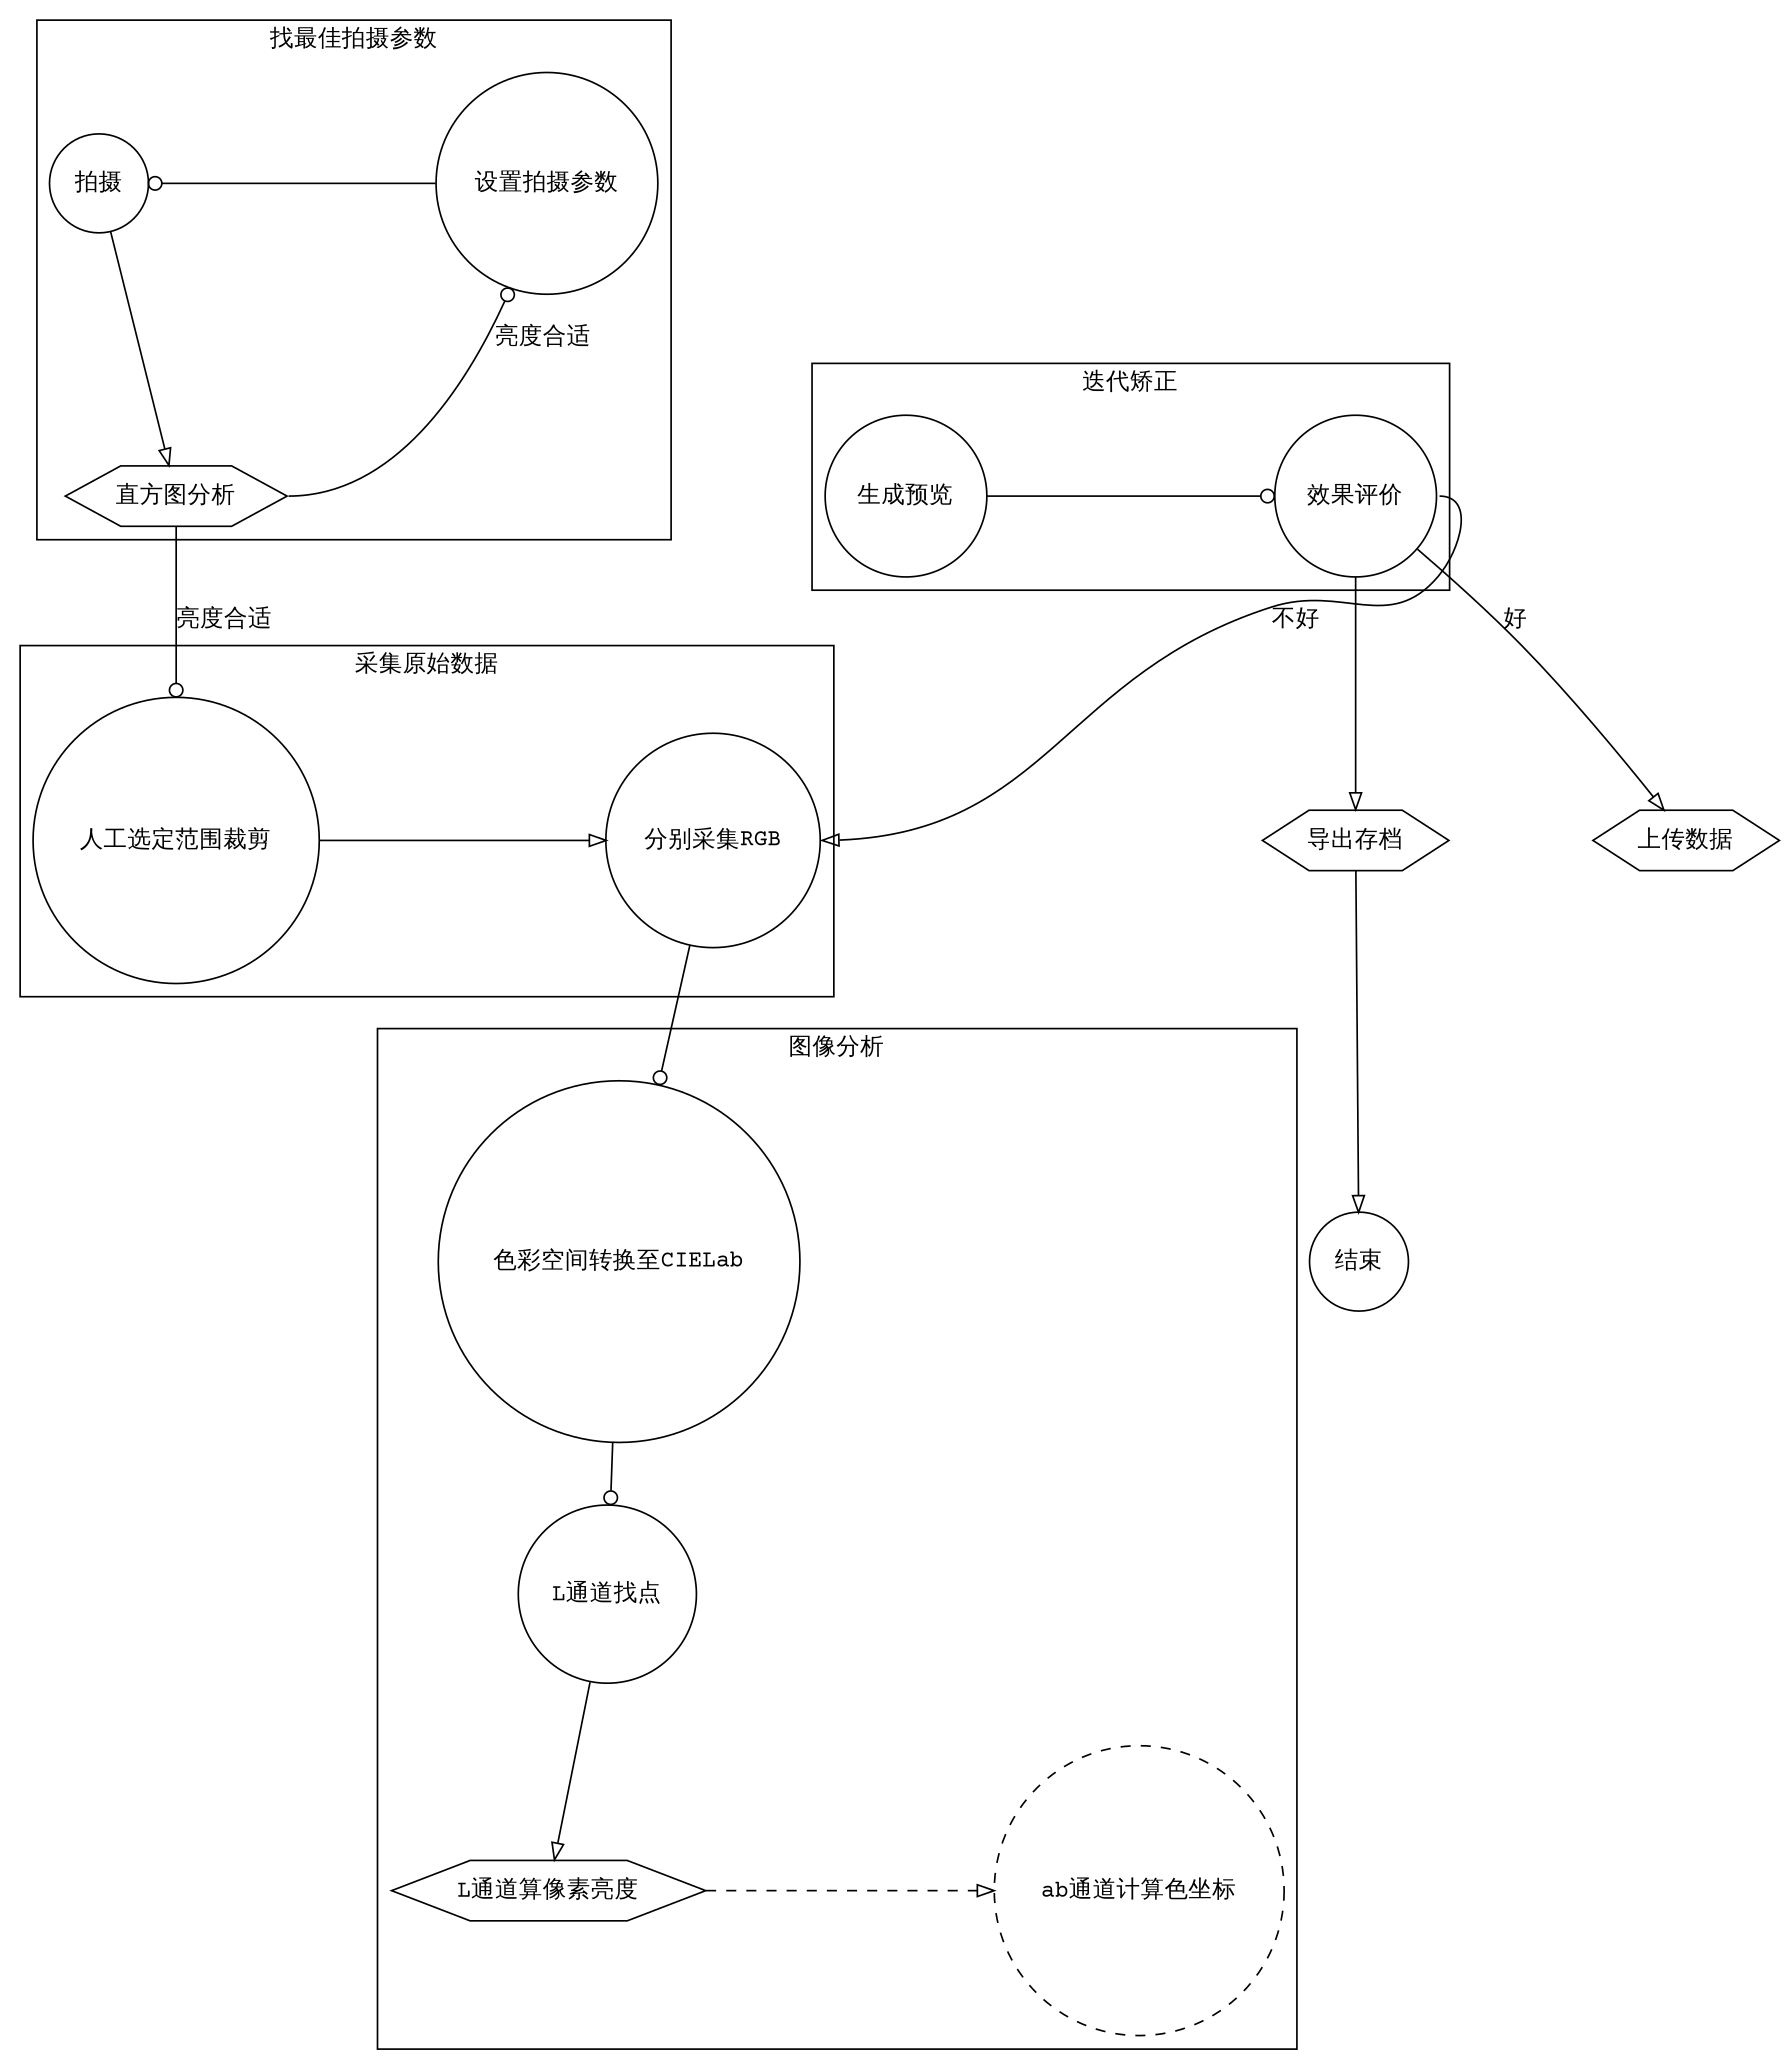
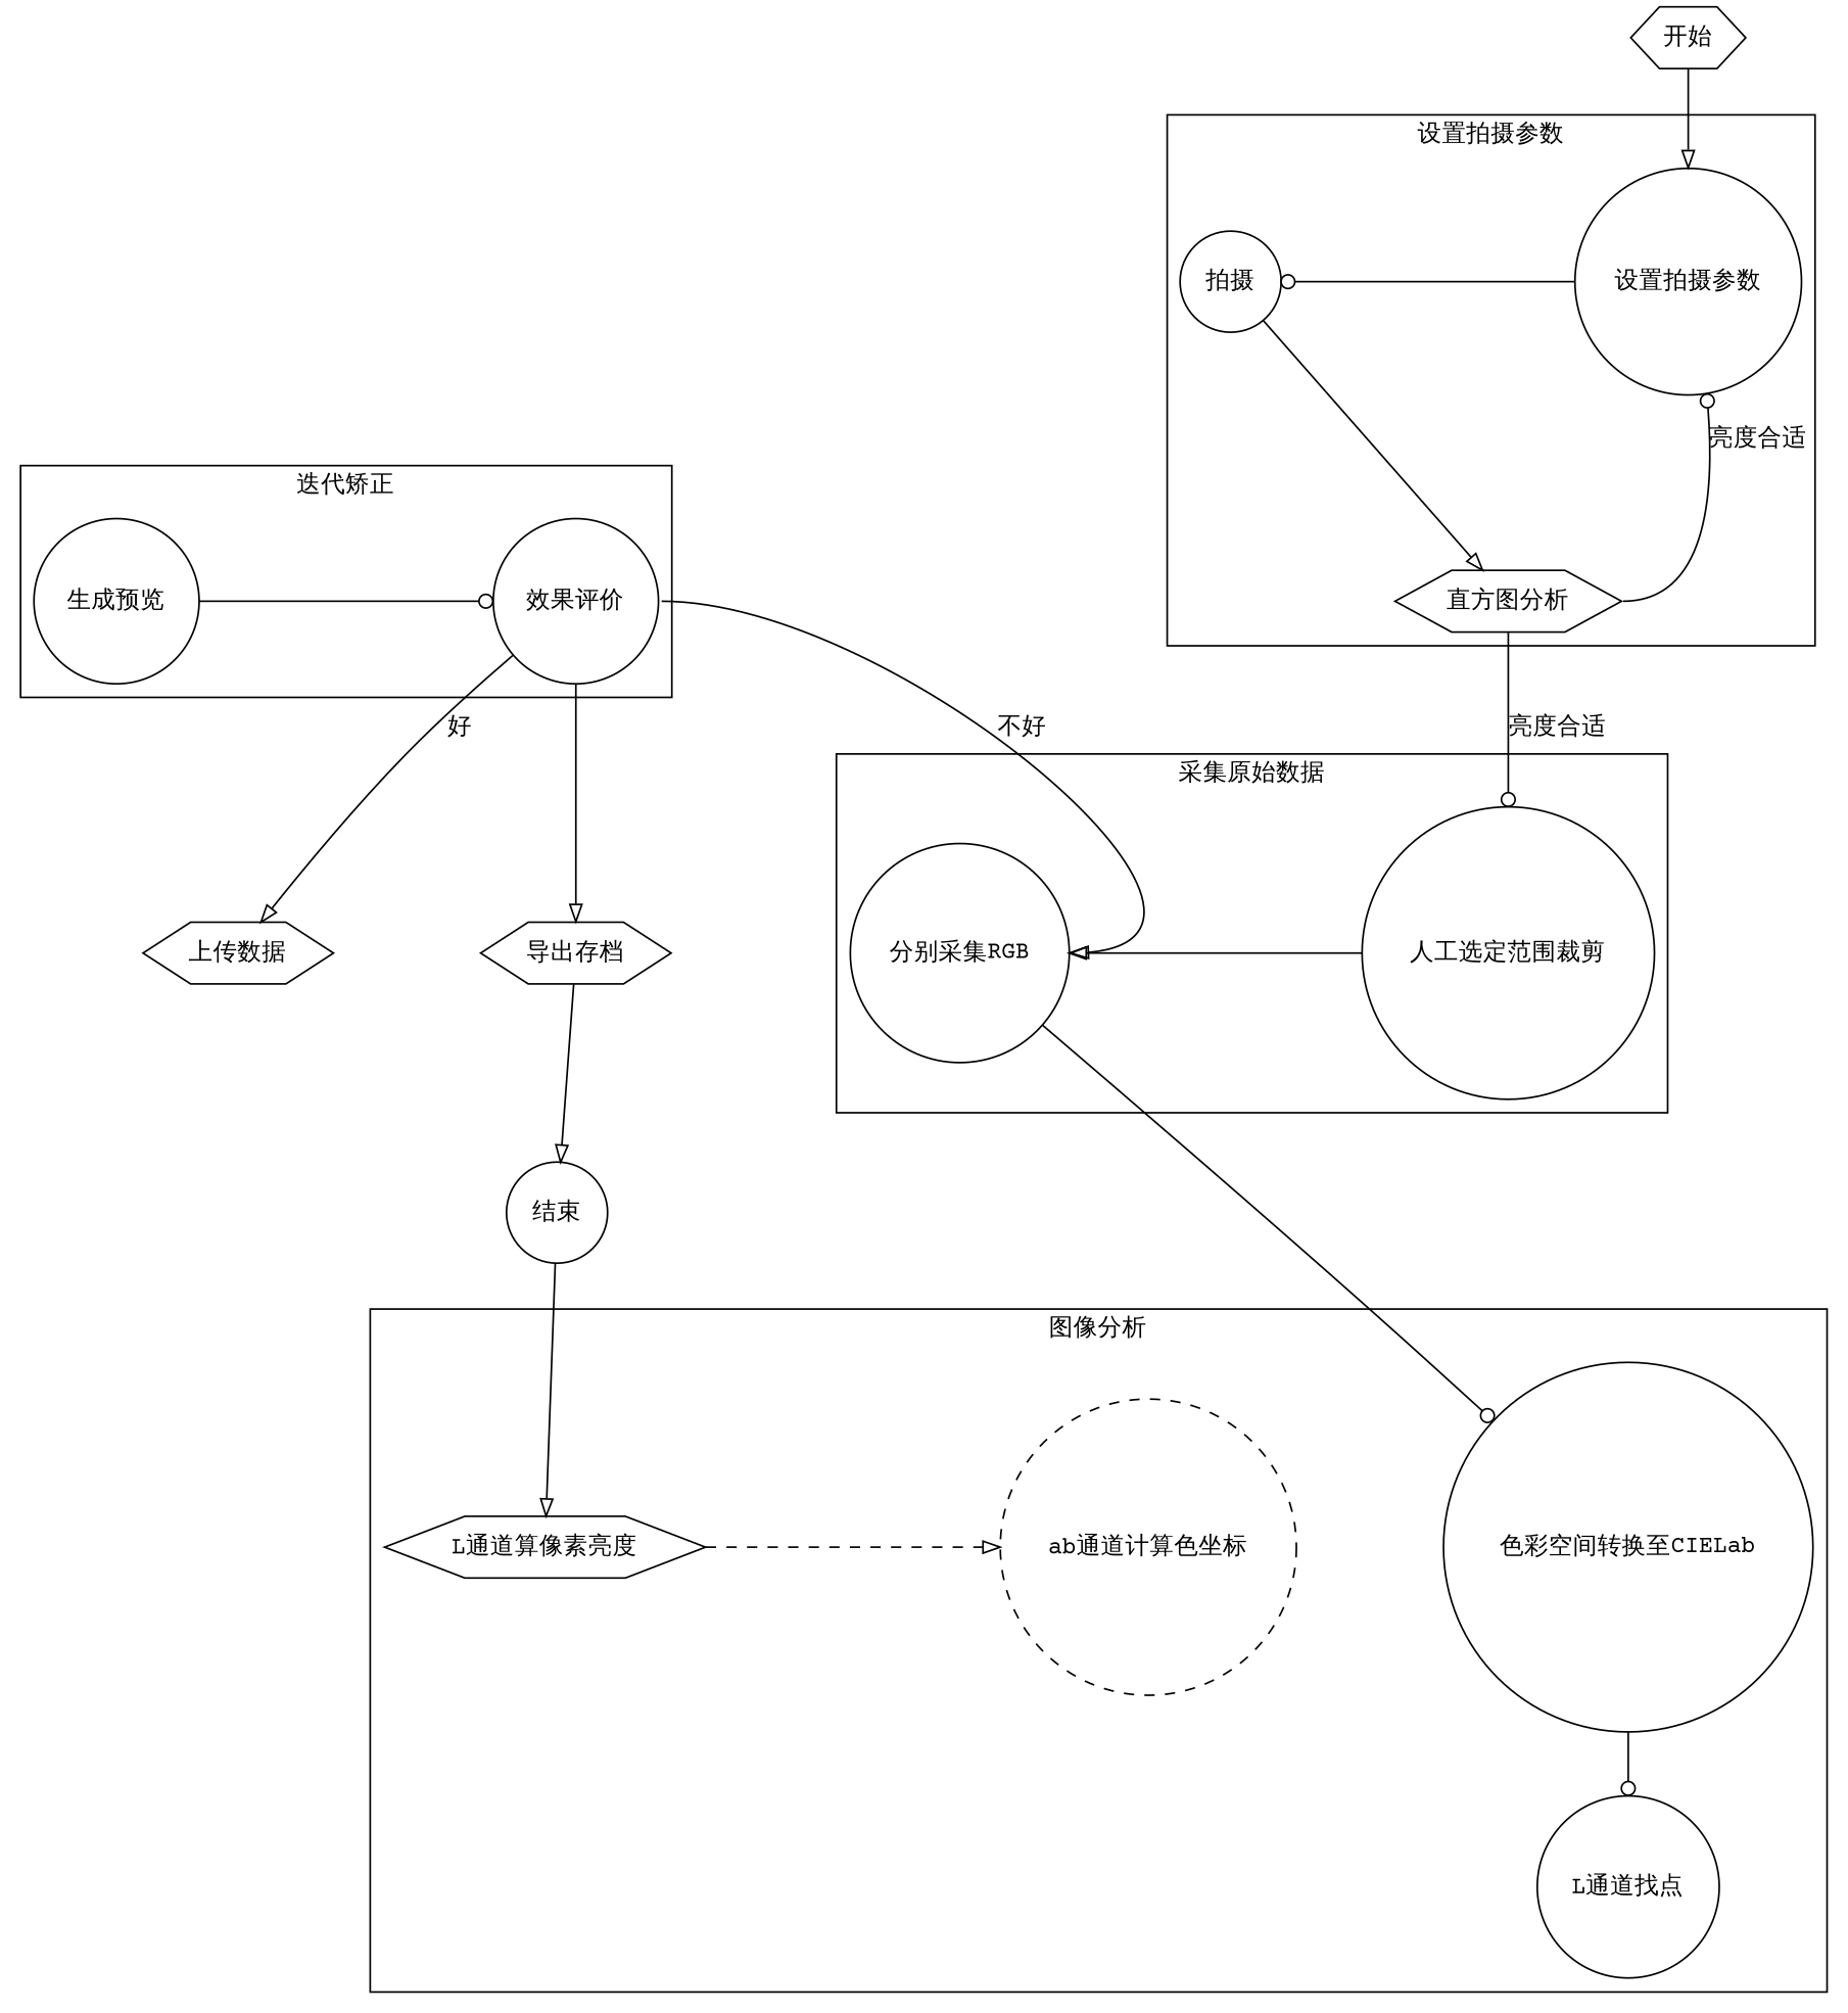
  digraph {
    fontname="Courier Prime"
    nodesep=1.2
    node [fontname="Courier Prime" shape=circle]
    edge [arrowhead=onormal fontname="Courier Prime"]
    n1 [label="设置拍摄参数"]
    n2 [label="拍摄"]
    n3 [label="直方图分析" shape=hexagon]
    n4 [label="分别采集RGB"]
    n5 [label="人工选定范围裁剪"]
    n6 [label="L通道算像素亮度" shape=hexagon]
    n7 [label="ab通道计算色坐标" style=dashed]
    n8 [label="色彩空间转换至CIELab"]
    n9 [label="L通道找点"]
    n10 [label="生成预览"]
    n11 [label="效果评价"]
    n12 [label="上传数据" shape=hexagon]
    n13 [label="导出存档" shape=hexagon]
+   n14 [label="开始" shape=hexagon]
    n15 [label="结束"]
    subgraph cluster_1 {
-     label="找最佳拍摄参数"
+     label="设置拍摄参数"
      n3
      subgraph sub_2 {
        label="找最佳拍摄参数"
        rank=same
        n1
        n2
      }
    }
    subgraph cluster_3 {
      label="采集原始数据"
      subgraph sub_4 {
        label="采集原始数据"
        rank=same
        n4
        n5
      }
    }
    subgraph cluster_5 {
      label="图像分析"
      n8
      n9
      subgraph sub_6 {
        label="图像分析"
        rank=same
        n6
        n7
      }
    }
    subgraph cluster_7 {
      label="迭代矫正"
      subgraph sub_8 {
        label="迭代矫正"
        rank=same
        n10
        n11
      }
    }
    n1 -> n2 [arrowhead=odot]
    n2 -> n3
    n3 -> n1 [arrowhead=odot label="亮度合适" tailport=e]
    n3 -> n5 [arrowhead=odot label="亮度合适"]
    n4 -> n8 [arrowhead=odot]
    n5 -> n4
    n6 -> n7 [style=dashed]
    n8 -> n9 [arrowhead=odot]
-   n9 -> n6
+   n15 -> n6
    n10 -> n11 [arrowhead=odot]
    n11 -> n4 [headport=e label="不好" tailport=e]
    n11 -> n12 [label="好"]
    n11 -> n13
    n13 -> n15
+   n14 -> n1
  }
